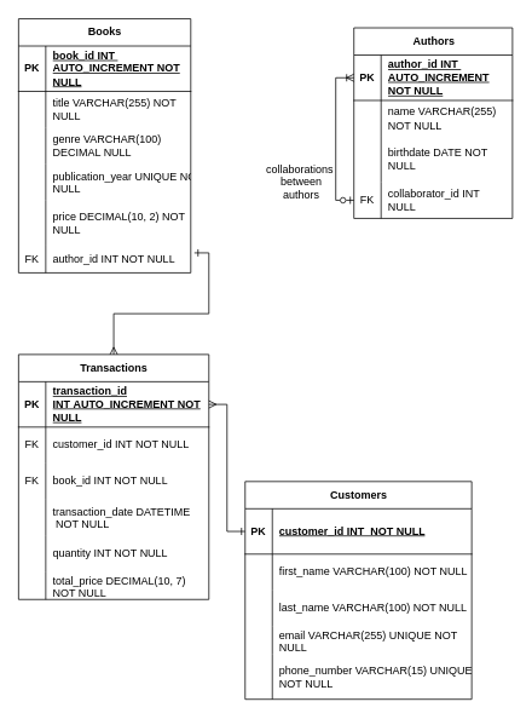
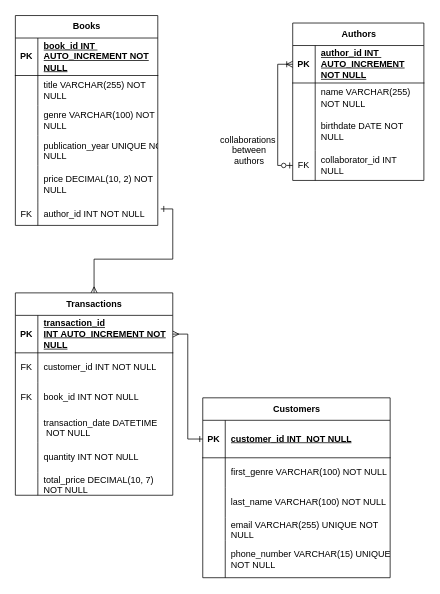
  <mxCell id="0" />
  <mxCell id="1" parent="0" />
  <mxCell id="2" value="&lt;br class=&quot;Apple-interchange-newline&quot;&gt;" style="text;whiteSpace=wrap;html=1;" parent="1" vertex="1"><mxGeometry x="305" y="260" width="30" height="40" as="geometry" /></mxCell>
  <mxCell id="3" value="Books" style="shape=table;startSize=30;container=1;collapsible=1;childLayout=tableLayout;fixedRows=1;rowLines=0;fontStyle=1;align=center;resizeLast=1;html=1;" parent="1" vertex="1"><mxGeometry x="20" y="20" width="190" height="280" as="geometry" /></mxCell>
  <mxCell id="4" value="" style="shape=tableRow;horizontal=0;startSize=0;swimlaneHead=0;swimlaneBody=0;fillColor=none;collapsible=0;dropTarget=0;points=[[0,0.5],[1,0.5]];portConstraint=eastwest;top=0;left=0;right=0;bottom=1;" parent="3" vertex="1"><mxGeometry y="30" width="190" height="50" as="geometry" /></mxCell>
  <mxCell id="5" value="PK" style="shape=partialRectangle;connectable=0;fillColor=none;top=0;left=0;bottom=0;right=0;fontStyle=1;overflow=hidden;whiteSpace=wrap;html=1;" parent="4" vertex="1"><mxGeometry width="30" height="50" as="geometry"><mxRectangle width="30" height="50" as="alternateBounds" /></mxGeometry></mxCell>
  <mxCell id="6" value="book_id INT&amp;nbsp; AUTO_INCREMENT NOT NULL" style="shape=partialRectangle;connectable=0;fillColor=none;top=0;left=0;bottom=0;right=0;align=left;spacingLeft=6;fontStyle=5;overflow=hidden;whiteSpace=wrap;html=1;" parent="4" vertex="1"><mxGeometry x="30" width="160" height="50" as="geometry"><mxRectangle width="160" height="50" as="alternateBounds" /></mxGeometry></mxCell>
  <mxCell id="7" value="" style="shape=tableRow;horizontal=0;startSize=0;swimlaneHead=0;swimlaneBody=0;fillColor=none;collapsible=0;dropTarget=0;points=[[0,0.5],[1,0.5]];portConstraint=eastwest;top=0;left=0;right=0;bottom=0;" parent="3" vertex="1"><mxGeometry y="80" width="190" height="40" as="geometry" /></mxCell>
  <mxCell id="8" value="" style="shape=partialRectangle;connectable=0;fillColor=none;top=0;left=0;bottom=0;right=0;editable=1;overflow=hidden;whiteSpace=wrap;html=1;" parent="7" vertex="1"><mxGeometry width="30" height="40" as="geometry"><mxRectangle width="30" height="40" as="alternateBounds" /></mxGeometry></mxCell>
  <mxCell id="9" value="title VARCHAR(255) NOT NULL" style="shape=partialRectangle;connectable=0;fillColor=none;top=0;left=0;bottom=0;right=0;align=left;spacingLeft=6;overflow=hidden;whiteSpace=wrap;html=1;" parent="7" vertex="1"><mxGeometry x="30" width="160" height="40" as="geometry"><mxRectangle width="160" height="40" as="alternateBounds" /></mxGeometry></mxCell>
  <mxCell id="10" value="" style="shape=tableRow;horizontal=0;startSize=0;swimlaneHead=0;swimlaneBody=0;fillColor=none;collapsible=0;dropTarget=0;points=[[0,0.5],[1,0.5]];portConstraint=eastwest;top=0;left=0;right=0;bottom=0;" parent="3" vertex="1"><mxGeometry y="120" width="190" height="40" as="geometry" /></mxCell>
  <mxCell id="11" value="" style="shape=partialRectangle;connectable=0;fillColor=none;top=0;left=0;bottom=0;right=0;editable=1;overflow=hidden;whiteSpace=wrap;html=1;" parent="10" vertex="1"><mxGeometry width="30" height="40" as="geometry"><mxRectangle width="30" height="40" as="alternateBounds" /></mxGeometry></mxCell>
- <mxCell id="12" value="genre VARCHAR(100) DECIMAL NULL" style="shape=partialRectangle;connectable=0;fillColor=none;top=0;left=0;bottom=0;right=0;align=left;spacingLeft=6;overflow=hidden;whiteSpace=wrap;html=1;" parent="10" vertex="1"><mxGeometry x="30" width="160" height="40" as="geometry"><mxRectangle width="160" height="40" as="alternateBounds" /></mxGeometry></mxCell>
+ <mxCell id="12" value="genre VARCHAR(100) NOT NULL" style="shape=partialRectangle;connectable=0;fillColor=none;top=0;left=0;bottom=0;right=0;align=left;spacingLeft=6;overflow=hidden;whiteSpace=wrap;html=1;" parent="10" vertex="1"><mxGeometry x="30" width="160" height="40" as="geometry"><mxRectangle width="160" height="40" as="alternateBounds" /></mxGeometry></mxCell>
  <mxCell id="13" value="" style="shape=tableRow;horizontal=0;startSize=0;swimlaneHead=0;swimlaneBody=0;fillColor=none;collapsible=0;dropTarget=0;points=[[0,0.5],[1,0.5]];portConstraint=eastwest;top=0;left=0;right=0;bottom=0;" parent="3" vertex="1"><mxGeometry y="160" width="190" height="40" as="geometry" /></mxCell>
  <mxCell id="14" value="" style="shape=partialRectangle;connectable=0;fillColor=none;top=0;left=0;bottom=0;right=0;editable=1;overflow=hidden;" parent="13" vertex="1"><mxGeometry width="30" height="40" as="geometry"><mxRectangle width="30" height="40" as="alternateBounds" /></mxGeometry></mxCell>
  <mxCell id="15" value="publication_year UNIQUE NOT &#10;NULL" style="shape=partialRectangle;connectable=0;fillColor=none;top=0;left=0;bottom=0;right=0;align=left;spacingLeft=6;overflow=hidden;" parent="13" vertex="1"><mxGeometry x="30" width="160" height="40" as="geometry"><mxRectangle width="160" height="40" as="alternateBounds" /></mxGeometry></mxCell>
  <mxCell id="16" value="" style="shape=tableRow;horizontal=0;startSize=0;swimlaneHead=0;swimlaneBody=0;fillColor=none;collapsible=0;dropTarget=0;points=[[0,0.5],[1,0.5]];portConstraint=eastwest;top=0;left=0;right=0;bottom=0;" parent="3" vertex="1"><mxGeometry y="200" width="190" height="50" as="geometry" /></mxCell>
  <mxCell id="17" value="" style="shape=partialRectangle;connectable=0;fillColor=none;top=0;left=0;bottom=0;right=0;editable=1;overflow=hidden;whiteSpace=wrap;html=1;" parent="16" vertex="1"><mxGeometry width="30" height="50" as="geometry"><mxRectangle width="30" height="50" as="alternateBounds" /></mxGeometry></mxCell>
  <mxCell id="18" value="price DECIMAL(10, 2) NOT NULL" style="shape=partialRectangle;connectable=0;fillColor=none;top=0;left=0;bottom=0;right=0;align=left;spacingLeft=6;overflow=hidden;whiteSpace=wrap;html=1;" parent="16" vertex="1"><mxGeometry x="30" width="160" height="50" as="geometry"><mxRectangle width="160" height="50" as="alternateBounds" /></mxGeometry></mxCell>
  <mxCell id="19" value="" style="shape=tableRow;horizontal=0;startSize=0;swimlaneHead=0;swimlaneBody=0;fillColor=none;collapsible=0;dropTarget=0;points=[[0,0.5],[1,0.5]];portConstraint=eastwest;top=0;left=0;right=0;bottom=0;" parent="3" vertex="1"><mxGeometry y="250" width="190" height="30" as="geometry" /></mxCell>
  <mxCell id="20" value="FK" style="shape=partialRectangle;connectable=0;fillColor=none;top=0;left=0;bottom=0;right=0;fontStyle=0;overflow=hidden;whiteSpace=wrap;html=1;" parent="19" vertex="1"><mxGeometry width="30" height="30" as="geometry"><mxRectangle width="30" height="30" as="alternateBounds" /></mxGeometry></mxCell>
  <mxCell id="21" value="author_id INT NOT NULL" style="shape=partialRectangle;connectable=0;fillColor=none;top=0;left=0;bottom=0;right=0;align=left;spacingLeft=6;fontStyle=0;overflow=hidden;whiteSpace=wrap;html=1;" parent="19" vertex="1"><mxGeometry x="30" width="160" height="30" as="geometry"><mxRectangle width="160" height="30" as="alternateBounds" /></mxGeometry></mxCell>
  <mxCell id="22" value="Authors" style="shape=table;startSize=30;container=1;collapsible=1;childLayout=tableLayout;fixedRows=1;rowLines=0;fontStyle=1;align=center;resizeLast=1;html=1;" parent="1" vertex="1"><mxGeometry x="390" y="30" width="175" height="210" as="geometry" /></mxCell>
  <mxCell id="23" value="" style="shape=tableRow;horizontal=0;startSize=0;swimlaneHead=0;swimlaneBody=0;fillColor=none;collapsible=0;dropTarget=0;points=[[0,0.5],[1,0.5]];portConstraint=eastwest;top=0;left=0;right=0;bottom=1;" parent="22" vertex="1"><mxGeometry y="30" width="175" height="50" as="geometry" /></mxCell>
  <mxCell id="24" value="PK" style="shape=partialRectangle;connectable=0;fillColor=none;top=0;left=0;bottom=0;right=0;fontStyle=1;overflow=hidden;whiteSpace=wrap;html=1;" parent="23" vertex="1"><mxGeometry width="30" height="50" as="geometry"><mxRectangle width="30" height="50" as="alternateBounds" /></mxGeometry></mxCell>
  <mxCell id="25" value="author_id INT&amp;nbsp; AUTO_INCREMENT NOT NULL" style="shape=partialRectangle;connectable=0;fillColor=none;top=0;left=0;bottom=0;right=0;align=left;spacingLeft=6;fontStyle=5;overflow=hidden;whiteSpace=wrap;html=1;" parent="23" vertex="1"><mxGeometry x="30" width="145" height="50" as="geometry"><mxRectangle width="145" height="50" as="alternateBounds" /></mxGeometry></mxCell>
  <mxCell id="26" value="" style="shape=tableRow;horizontal=0;startSize=0;swimlaneHead=0;swimlaneBody=0;fillColor=none;collapsible=0;dropTarget=0;points=[[0,0.5],[1,0.5]];portConstraint=eastwest;top=0;left=0;right=0;bottom=0;" parent="22" vertex="1"><mxGeometry y="80" width="175" height="40" as="geometry" /></mxCell>
  <mxCell id="27" value="" style="shape=partialRectangle;connectable=0;fillColor=none;top=0;left=0;bottom=0;right=0;editable=1;overflow=hidden;whiteSpace=wrap;html=1;" parent="26" vertex="1"><mxGeometry width="30" height="40" as="geometry"><mxRectangle width="30" height="40" as="alternateBounds" /></mxGeometry></mxCell>
  <mxCell id="28" value="name VARCHAR(255)&lt;div&gt;NOT NULL&lt;/div&gt;" style="shape=partialRectangle;connectable=0;fillColor=none;top=0;left=0;bottom=0;right=0;align=left;spacingLeft=6;overflow=hidden;whiteSpace=wrap;html=1;" parent="26" vertex="1"><mxGeometry x="30" width="145" height="40" as="geometry"><mxRectangle width="145" height="40" as="alternateBounds" /></mxGeometry></mxCell>
  <mxCell id="29" value="" style="shape=tableRow;horizontal=0;startSize=0;swimlaneHead=0;swimlaneBody=0;fillColor=none;collapsible=0;dropTarget=0;points=[[0,0.5],[1,0.5]];portConstraint=eastwest;top=0;left=0;right=0;bottom=0;" parent="22" vertex="1"><mxGeometry y="120" width="175" height="50" as="geometry" /></mxCell>
  <mxCell id="30" value="" style="shape=partialRectangle;connectable=0;fillColor=none;top=0;left=0;bottom=0;right=0;editable=1;overflow=hidden;whiteSpace=wrap;html=1;" parent="29" vertex="1"><mxGeometry width="30" height="50" as="geometry"><mxRectangle width="30" height="50" as="alternateBounds" /></mxGeometry></mxCell>
  <mxCell id="31" value="birthdate DATE NOT NULL" style="shape=partialRectangle;connectable=0;fillColor=none;top=0;left=0;bottom=0;right=0;align=left;spacingLeft=6;overflow=hidden;whiteSpace=wrap;html=1;" parent="29" vertex="1"><mxGeometry x="30" width="145" height="50" as="geometry"><mxRectangle width="145" height="50" as="alternateBounds" /></mxGeometry></mxCell>
  <mxCell id="32" value="" style="shape=tableRow;horizontal=0;startSize=0;swimlaneHead=0;swimlaneBody=0;fillColor=none;collapsible=0;dropTarget=0;points=[[0,0.5],[1,0.5]];portConstraint=eastwest;top=0;left=0;right=0;bottom=0;" parent="22" vertex="1"><mxGeometry y="170" width="175" height="40" as="geometry" /></mxCell>
  <mxCell id="33" value="FK" style="shape=partialRectangle;connectable=0;fillColor=none;top=0;left=0;bottom=0;right=0;fontStyle=0;overflow=hidden;whiteSpace=wrap;html=1;" parent="32" vertex="1"><mxGeometry width="30" height="40" as="geometry"><mxRectangle width="30" height="40" as="alternateBounds" /></mxGeometry></mxCell>
  <mxCell id="34" value="collaborator_id INT&amp;nbsp;&lt;div&gt;NULL&lt;/div&gt;" style="shape=partialRectangle;connectable=0;fillColor=none;top=0;left=0;bottom=0;right=0;align=left;spacingLeft=6;fontStyle=0;overflow=hidden;whiteSpace=wrap;html=1;" parent="32" vertex="1"><mxGeometry x="30" width="145" height="40" as="geometry"><mxRectangle width="145" height="40" as="alternateBounds" /></mxGeometry></mxCell>
  <mxCell id="35" style="edgeStyle=orthogonalEdgeStyle;rounded=0;orthogonalLoop=1;jettySize=auto;html=1;entryX=0;entryY=0.5;entryDx=0;entryDy=0;startArrow=ERzeroToOne;startFill=0;endArrow=ERoneToMany;endFill=0;" parent="22" source="32" target="23" edge="1"><mxGeometry relative="1" as="geometry"><mxPoint x="230" y="-70" as="targetPoint" /></mxGeometry></mxCell>
  <mxCell id="36" style="edgeStyle=orthogonalEdgeStyle;rounded=0;orthogonalLoop=1;jettySize=auto;html=1;exitX=0.5;exitY=0;exitDx=0;exitDy=0;entryX=1.021;entryY=0.267;entryDx=0;entryDy=0;entryPerimeter=0;startArrow=ERmany;startFill=0;endArrow=ERone;endFill=0;" parent="1" source="37" target="19" edge="1"><mxGeometry relative="1" as="geometry"><mxPoint x="220" y="160" as="targetPoint" /></mxGeometry></mxCell>
  <mxCell id="37" value="Transactions" style="shape=table;startSize=30;container=1;collapsible=1;childLayout=tableLayout;fixedRows=1;rowLines=0;fontStyle=1;align=center;resizeLast=1;html=1;" parent="1" vertex="1"><mxGeometry x="20" y="390" width="210" height="270" as="geometry" /></mxCell>
  <mxCell id="38" value="" style="shape=tableRow;horizontal=0;startSize=0;swimlaneHead=0;swimlaneBody=0;fillColor=none;collapsible=0;dropTarget=0;points=[[0,0.5],[1,0.5]];portConstraint=eastwest;top=0;left=0;right=0;bottom=1;" parent="37" vertex="1"><mxGeometry y="30" width="210" height="50" as="geometry" /></mxCell>
  <mxCell id="39" value="PK" style="shape=partialRectangle;connectable=0;fillColor=none;top=0;left=0;bottom=0;right=0;fontStyle=1;overflow=hidden;whiteSpace=wrap;html=1;" parent="38" vertex="1"><mxGeometry width="30" height="50" as="geometry"><mxRectangle width="30" height="50" as="alternateBounds" /></mxGeometry></mxCell>
  <mxCell id="40" value="transaction_id INT&amp;nbsp;AUTO_INCREMENT NOT NULL" style="shape=partialRectangle;connectable=0;fillColor=none;top=0;left=0;bottom=0;right=0;align=left;spacingLeft=6;fontStyle=5;overflow=hidden;whiteSpace=wrap;html=1;" parent="38" vertex="1"><mxGeometry x="30" width="180" height="50" as="geometry"><mxRectangle width="180" height="50" as="alternateBounds" /></mxGeometry></mxCell>
  <mxCell id="41" value="" style="shape=tableRow;horizontal=0;startSize=0;swimlaneHead=0;swimlaneBody=0;fillColor=none;collapsible=0;dropTarget=0;points=[[0,0.5],[1,0.5]];portConstraint=eastwest;top=0;left=0;right=0;bottom=0;" parent="37" vertex="1"><mxGeometry y="80" width="210" height="40" as="geometry" /></mxCell>
  <mxCell id="42" value="FK" style="shape=partialRectangle;connectable=0;fillColor=none;top=0;left=0;bottom=0;right=0;editable=1;overflow=hidden;whiteSpace=wrap;html=1;" parent="41" vertex="1"><mxGeometry width="30" height="40" as="geometry"><mxRectangle width="30" height="40" as="alternateBounds" /></mxGeometry></mxCell>
  <mxCell id="43" value="customer_id INT&lt;span style=&quot;background-color: initial;&quot;&gt;&amp;nbsp;NOT NULL&lt;/span&gt;" style="shape=partialRectangle;connectable=0;fillColor=none;top=0;left=0;bottom=0;right=0;align=left;spacingLeft=6;overflow=hidden;whiteSpace=wrap;html=1;" parent="41" vertex="1"><mxGeometry x="30" width="180" height="40" as="geometry"><mxRectangle width="180" height="40" as="alternateBounds" /></mxGeometry></mxCell>
  <mxCell id="44" value="" style="shape=tableRow;horizontal=0;startSize=0;swimlaneHead=0;swimlaneBody=0;fillColor=none;collapsible=0;dropTarget=0;points=[[0,0.5],[1,0.5]];portConstraint=eastwest;top=0;left=0;right=0;bottom=0;" parent="37" vertex="1"><mxGeometry y="120" width="210" height="40" as="geometry" /></mxCell>
  <mxCell id="45" value="FK" style="shape=partialRectangle;connectable=0;fillColor=none;top=0;left=0;bottom=0;right=0;editable=1;overflow=hidden;whiteSpace=wrap;html=1;" parent="44" vertex="1"><mxGeometry width="30" height="40" as="geometry"><mxRectangle width="30" height="40" as="alternateBounds" /></mxGeometry></mxCell>
  <mxCell id="46" value="book_id INT NOT NULL" style="shape=partialRectangle;connectable=0;fillColor=none;top=0;left=0;bottom=0;right=0;align=left;spacingLeft=6;overflow=hidden;whiteSpace=wrap;html=1;" parent="44" vertex="1"><mxGeometry x="30" width="180" height="40" as="geometry"><mxRectangle width="180" height="40" as="alternateBounds" /></mxGeometry></mxCell>
  <mxCell id="47" value="" style="shape=tableRow;horizontal=0;startSize=0;swimlaneHead=0;swimlaneBody=0;fillColor=none;collapsible=0;dropTarget=0;points=[[0,0.5],[1,0.5]];portConstraint=eastwest;top=0;left=0;right=0;bottom=0;" parent="37" vertex="1"><mxGeometry y="160" width="210" height="40" as="geometry" /></mxCell>
  <mxCell id="48" value="" style="shape=partialRectangle;connectable=0;fillColor=none;top=0;left=0;bottom=0;right=0;editable=1;overflow=hidden;" parent="47" vertex="1"><mxGeometry width="30" height="40" as="geometry"><mxRectangle width="30" height="40" as="alternateBounds" /></mxGeometry></mxCell>
  <mxCell id="49" value="transaction_date DATETIME&#10; NOT NULL" style="shape=partialRectangle;connectable=0;fillColor=none;top=0;left=0;bottom=0;right=0;align=left;spacingLeft=6;overflow=hidden;" parent="47" vertex="1"><mxGeometry x="30" width="180" height="40" as="geometry"><mxRectangle width="180" height="40" as="alternateBounds" /></mxGeometry></mxCell>
  <mxCell id="50" value="" style="shape=tableRow;horizontal=0;startSize=0;swimlaneHead=0;swimlaneBody=0;fillColor=none;collapsible=0;dropTarget=0;points=[[0,0.5],[1,0.5]];portConstraint=eastwest;top=0;left=0;right=0;bottom=0;" parent="37" vertex="1"><mxGeometry y="200" width="210" height="40" as="geometry" /></mxCell>
  <mxCell id="51" value="" style="shape=partialRectangle;connectable=0;fillColor=none;top=0;left=0;bottom=0;right=0;editable=1;overflow=hidden;whiteSpace=wrap;html=1;" parent="50" vertex="1"><mxGeometry width="30" height="40" as="geometry"><mxRectangle width="30" height="40" as="alternateBounds" /></mxGeometry></mxCell>
  <mxCell id="52" value="quantity INT NOT NULL" style="shape=partialRectangle;connectable=0;fillColor=none;top=0;left=0;bottom=0;right=0;align=left;spacingLeft=6;overflow=hidden;whiteSpace=wrap;html=1;" parent="50" vertex="1"><mxGeometry x="30" width="180" height="40" as="geometry"><mxRectangle width="180" height="40" as="alternateBounds" /></mxGeometry></mxCell>
  <mxCell id="53" value="" style="shape=tableRow;horizontal=0;startSize=0;swimlaneHead=0;swimlaneBody=0;fillColor=none;collapsible=0;dropTarget=0;points=[[0,0.5],[1,0.5]];portConstraint=eastwest;top=0;left=0;right=0;bottom=0;" parent="37" vertex="1"><mxGeometry y="240" width="210" height="30" as="geometry" /></mxCell>
  <mxCell id="54" value="" style="shape=partialRectangle;connectable=0;fillColor=none;top=0;left=0;bottom=0;right=0;fontStyle=0;overflow=hidden;whiteSpace=wrap;html=1;" parent="53" vertex="1"><mxGeometry width="30" height="30" as="geometry"><mxRectangle width="30" height="30" as="alternateBounds" /></mxGeometry></mxCell>
  <mxCell id="55" value="total_price DECIMAL(10, 7) NOT NULL" style="shape=partialRectangle;connectable=0;fillColor=none;top=0;left=0;bottom=0;right=0;align=left;spacingLeft=6;fontStyle=0;overflow=hidden;whiteSpace=wrap;html=1;" parent="53" vertex="1"><mxGeometry x="30" width="180" height="30" as="geometry"><mxRectangle width="180" height="30" as="alternateBounds" /></mxGeometry></mxCell>
  <mxCell id="56" value="Customers" style="shape=table;startSize=30;container=1;collapsible=1;childLayout=tableLayout;fixedRows=1;rowLines=0;fontStyle=1;align=center;resizeLast=1;html=1;" parent="1" vertex="1"><mxGeometry x="270" y="530" width="250" height="240" as="geometry" /></mxCell>
  <mxCell id="57" value="" style="shape=tableRow;horizontal=0;startSize=0;swimlaneHead=0;swimlaneBody=0;fillColor=none;collapsible=0;dropTarget=0;points=[[0,0.5],[1,0.5]];portConstraint=eastwest;top=0;left=0;right=0;bottom=1;" parent="56" vertex="1"><mxGeometry y="30" width="250" height="50" as="geometry" /></mxCell>
  <mxCell id="58" value="PK" style="shape=partialRectangle;connectable=0;fillColor=none;top=0;left=0;bottom=0;right=0;fontStyle=1;overflow=hidden;whiteSpace=wrap;html=1;" parent="57" vertex="1"><mxGeometry width="30" height="50" as="geometry"><mxRectangle width="30" height="50" as="alternateBounds" /></mxGeometry></mxCell>
  <mxCell id="59" value="customer_id INT&amp;nbsp; NOT NULL" style="shape=partialRectangle;connectable=0;fillColor=none;top=0;left=0;bottom=0;right=0;align=left;spacingLeft=6;fontStyle=5;overflow=hidden;whiteSpace=wrap;html=1;" parent="57" vertex="1"><mxGeometry x="30" width="220" height="50" as="geometry"><mxRectangle width="220" height="50" as="alternateBounds" /></mxGeometry></mxCell>
  <mxCell id="60" value="" style="shape=tableRow;horizontal=0;startSize=0;swimlaneHead=0;swimlaneBody=0;fillColor=none;collapsible=0;dropTarget=0;points=[[0,0.5],[1,0.5]];portConstraint=eastwest;top=0;left=0;right=0;bottom=0;" parent="56" vertex="1"><mxGeometry y="80" width="250" height="40" as="geometry" /></mxCell>
  <mxCell id="61" value="" style="shape=partialRectangle;connectable=0;fillColor=none;top=0;left=0;bottom=0;right=0;editable=1;overflow=hidden;whiteSpace=wrap;html=1;" parent="60" vertex="1"><mxGeometry width="30" height="40" as="geometry"><mxRectangle width="30" height="40" as="alternateBounds" /></mxGeometry></mxCell>
- <mxCell id="62" value="first_name VARCHAR(100) NOT NULL" style="shape=partialRectangle;connectable=0;fillColor=none;top=0;left=0;bottom=0;right=0;align=left;spacingLeft=6;overflow=hidden;whiteSpace=wrap;html=1;" parent="60" vertex="1"><mxGeometry x="30" width="220" height="40" as="geometry"><mxRectangle width="220" height="40" as="alternateBounds" /></mxGeometry></mxCell>
+ <mxCell id="62" value="first_genre VARCHAR(100) NOT NULL" style="shape=partialRectangle;connectable=0;fillColor=none;top=0;left=0;bottom=0;right=0;align=left;spacingLeft=6;overflow=hidden;whiteSpace=wrap;html=1;" parent="60" vertex="1"><mxGeometry x="30" width="220" height="40" as="geometry"><mxRectangle width="220" height="40" as="alternateBounds" /></mxGeometry></mxCell>
  <mxCell id="63" value="" style="shape=tableRow;horizontal=0;startSize=0;swimlaneHead=0;swimlaneBody=0;fillColor=none;collapsible=0;dropTarget=0;points=[[0,0.5],[1,0.5]];portConstraint=eastwest;top=0;left=0;right=0;bottom=0;" parent="56" vertex="1"><mxGeometry y="120" width="250" height="40" as="geometry" /></mxCell>
  <mxCell id="64" value="" style="shape=partialRectangle;connectable=0;fillColor=none;top=0;left=0;bottom=0;right=0;editable=1;overflow=hidden;whiteSpace=wrap;html=1;" parent="63" vertex="1"><mxGeometry width="30" height="40" as="geometry"><mxRectangle width="30" height="40" as="alternateBounds" /></mxGeometry></mxCell>
  <mxCell id="65" value="last_name VARCHAR(100) NOT NULL" style="shape=partialRectangle;connectable=0;fillColor=none;top=0;left=0;bottom=0;right=0;align=left;spacingLeft=6;overflow=hidden;whiteSpace=wrap;html=1;" parent="63" vertex="1"><mxGeometry x="30" width="220" height="40" as="geometry"><mxRectangle width="220" height="40" as="alternateBounds" /></mxGeometry></mxCell>
  <mxCell id="66" value="" style="shape=tableRow;horizontal=0;startSize=0;swimlaneHead=0;swimlaneBody=0;fillColor=none;collapsible=0;dropTarget=0;points=[[0,0.5],[1,0.5]];portConstraint=eastwest;top=0;left=0;right=0;bottom=0;" parent="56" vertex="1"><mxGeometry y="160" width="250" height="30" as="geometry" /></mxCell>
  <mxCell id="67" value="" style="shape=partialRectangle;connectable=0;fillColor=none;top=0;left=0;bottom=0;right=0;editable=1;overflow=hidden;whiteSpace=wrap;html=1;" parent="66" vertex="1"><mxGeometry width="30" height="30" as="geometry"><mxRectangle width="30" height="30" as="alternateBounds" /></mxGeometry></mxCell>
  <mxCell id="68" value="email VARCHAR(255)  UNIQUE NOT NULL&amp;nbsp;" style="shape=partialRectangle;connectable=0;fillColor=none;top=0;left=0;bottom=0;right=0;align=left;spacingLeft=6;overflow=hidden;whiteSpace=wrap;html=1;" parent="66" vertex="1"><mxGeometry x="30" width="220" height="30" as="geometry"><mxRectangle width="220" height="30" as="alternateBounds" /></mxGeometry></mxCell>
  <mxCell id="69" value="" style="shape=tableRow;horizontal=0;startSize=0;swimlaneHead=0;swimlaneBody=0;fillColor=none;collapsible=0;dropTarget=0;points=[[0,0.5],[1,0.5]];portConstraint=eastwest;top=0;left=0;right=0;bottom=0;" parent="56" vertex="1"><mxGeometry y="190" width="250" height="50" as="geometry" /></mxCell>
  <mxCell id="70" value="" style="shape=partialRectangle;connectable=0;fillColor=none;top=0;left=0;bottom=0;right=0;editable=1;overflow=hidden;" parent="69" vertex="1"><mxGeometry width="30" height="50" as="geometry"><mxRectangle width="30" height="50" as="alternateBounds" /></mxGeometry></mxCell>
  <mxCell id="71" value="phone_number VARCHAR(15) UNIQUE&#10;NOT NULL" style="shape=partialRectangle;connectable=0;fillColor=none;top=0;left=0;bottom=0;right=0;align=left;spacingLeft=6;overflow=hidden;" parent="69" vertex="1"><mxGeometry x="30" width="220" height="50" as="geometry"><mxRectangle width="220" height="50" as="alternateBounds" /></mxGeometry></mxCell>
  <mxCell id="72" style="edgeStyle=orthogonalEdgeStyle;rounded=0;orthogonalLoop=1;jettySize=auto;html=1;entryX=1;entryY=0.5;entryDx=0;entryDy=0;startArrow=ERone;startFill=0;endArrow=ERmany;endFill=0;" parent="1" source="57" target="38" edge="1"><mxGeometry relative="1" as="geometry" /></mxCell>
  <mxCell id="73" value="collaborations&lt;div&gt;&amp;nbsp;between&lt;/div&gt;&lt;div&gt;&amp;nbsp;authors&lt;/div&gt;" style="text;html=1;align=center;verticalAlign=middle;resizable=0;points=[];autosize=1;strokeColor=none;fillColor=none;" parent="1" vertex="1"><mxGeometry x="280" y="170" width="100" height="60" as="geometry" /></mxCell>
